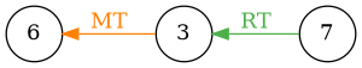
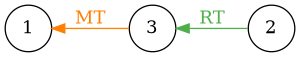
  digraph {
    rankdir=RL
    node [shape=circle]
-   1 [label=6]
+   1
    3
-   2 [label=7]
+   2
    subgraph sub_1 {
      1
      3
    }
    subgraph sub_2 {
      1
      2
    }
    3 -> 1 [color="#ff7f00" fontcolor="#ff7f00" label=MT]
    2 -> 3 [color="#4daf4a" fontcolor="#4daf4a" label=RT]
  }
